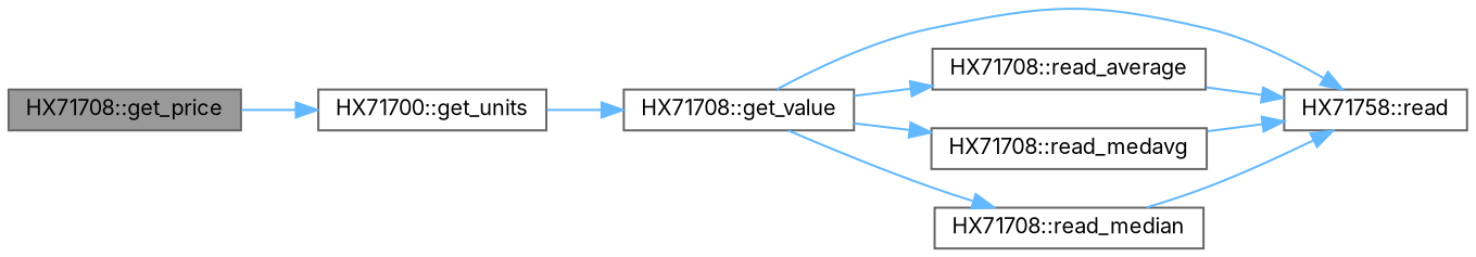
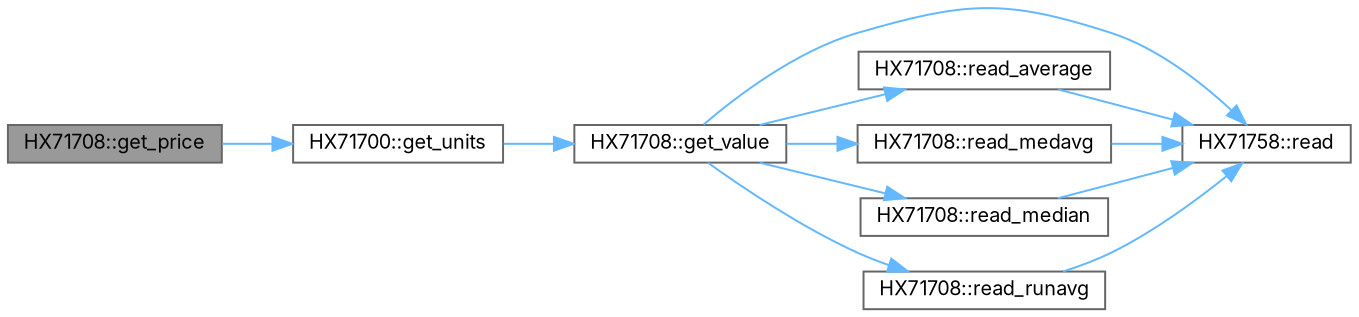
  digraph {
    fontname=Inter
    rankdir=LR
    node [color=grey40 fillcolor=white fontname=Inter fontsize=10 shape=box style=filled]
    edge [color=steelblue1 fontname=Inter fontsize=10 labelfontname=Helvetica labelfontsize=10 style=solid]
    n1 [color=gray40 fillcolor=grey60 fontcolor=black height=0.2 label="HX71708::get_price" width=0.4]
    n2 [height=0.2 label="HX71700::get_units" width=0.4]
    n3 [height=0.2 label="HX71708::get_value" width=0.4]
    n4 [height=0.2 label="HX71758::read" width=0.4]
    n5 [height=0.2 label="HX71708::read_average" width=0.4]
    n6 [height=0.2 label="HX71708::read_medavg" width=0.4]
    n7 [height=0.2 label="HX71708::read_median" width=0.4]
+   n8 [height=0.2 label="HX71708::read_runavg" width=0.4]
    n1 -> n2
    n2 -> n3
    n3 -> n4
    n3 -> n5
    n3 -> n6
    n3 -> n7
+   n3 -> n8
    n5 -> n4
    n6 -> n4
    n7 -> n4
+   n8 -> n4
  }
